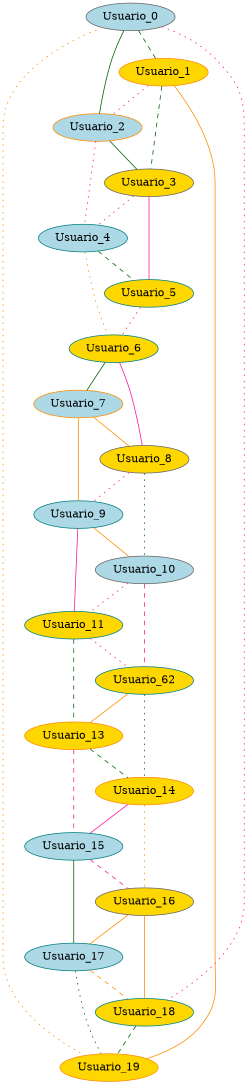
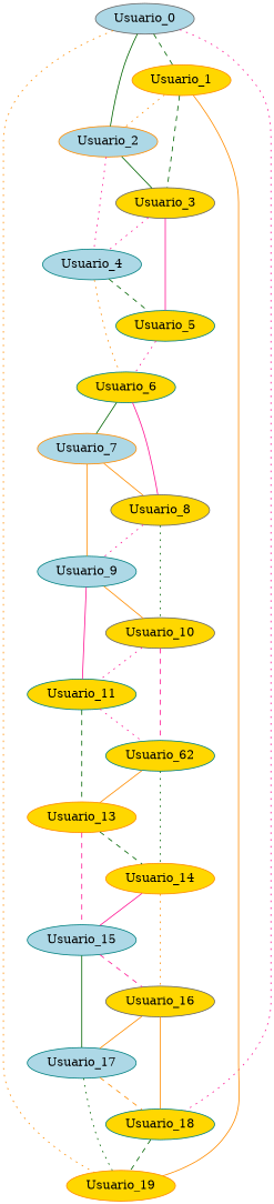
  graph {
    node [color=teal fillcolor=gold style=filled]
    edge [color=deeppink style=solid]
    n1 [color=gray40 fillcolor=lightblue label=Usuario_0]
    n2 [color=darkorange label=Usuario_1]
    n3 [color=darkorange fillcolor=lightblue label=Usuario_2]
    n4 [label=Usuario_18]
    n5 [color=darkorange label=Usuario_19]
    n6 [color=gray40 label=Usuario_3]
    n7 [fillcolor=lightblue label=Usuario_4]
    n8 [label=Usuario_5]
    n9 [label=Usuario_6]
    n10 [color=darkorange fillcolor=lightblue label=Usuario_7]
    n11 [color=gray40 label=Usuario_8]
    n12 [fillcolor=lightblue label=Usuario_9]
-   n13 [color=gray40 fillcolor=lightblue label=Usuario_10]
+   n13 [color=gray40 label=Usuario_10]
    n14 [label=Usuario_11]
    n15 [label=Usuario_62]
    n16 [color=darkorange label=Usuario_13]
    n17 [color=darkorange label=Usuario_14]
    n18 [fillcolor=lightblue label=Usuario_15]
    n19 [color=gray40 label=Usuario_16]
    n20 [fillcolor=lightblue label=Usuario_17]
    n1 -- n2 [color=darkgreen style=dashed]
    n1 -- n3 [color=darkgreen]
    n1 -- n4 [style=dotted]
    n1 -- n5 [color=darkorange style=dotted]
-   n2 -- n3 [style=dotted]
+   n2 -- n3 [color=darkorange style=dotted]
    n2 -- n5 [color=darkorange]
    n2 -- n6 [color=darkgreen style=dashed]
    n3 -- n6 [color=darkgreen]
    n3 -- n7 [style=dotted]
    n4 -- n5 [color=darkgreen style=dashed]
    n6 -- n7 [style=dotted]
    n6 -- n8
    n7 -- n8 [color=darkgreen style=dashed]
    n7 -- n9 [color=darkorange style=dotted]
    n8 -- n9 [style=dotted]
    n9 -- n10 [color=darkgreen]
    n9 -- n11
    n10 -- n11 [color=darkorange]
    n10 -- n12 [color=darkorange]
    n11 -- n12 [style=dotted]
    n11 -- n13 [color=darkgreen style=dotted]
    n12 -- n13 [color=darkorange]
    n12 -- n14
    n13 -- n14 [style=dotted]
    n13 -- n15 [style=dashed]
    n14 -- n15 [style=dotted]
    n14 -- n16 [color=darkgreen style=dashed]
    n15 -- n16 [color=darkorange]
    n15 -- n17 [color=darkgreen style=dotted]
    n16 -- n17 [color=darkgreen style=dashed]
    n16 -- n18 [style=dashed]
    n17 -- n18
    n17 -- n19 [color=darkorange style=dotted]
    n18 -- n19 [style=dashed]
    n18 -- n20 [color=darkgreen]
    n19 -- n4 [color=darkorange]
    n19 -- n20 [color=darkorange]
    n20 -- n4 [color=darkorange style=dashed]
    n20 -- n5 [color=darkgreen style=dotted]
  }
